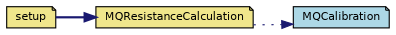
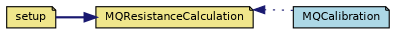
  digraph {
    rankdir=LR
    node [color=black fillcolor=khaki fontname=Helvetica fontsize=10 shape=note style=filled]
    edge [color=midnightblue fontname=Helvetica fontsize=10 labelfontname=Helvetica labelfontsize=10]
    n1 [fontcolor=black height=0.2 label=setup width=0.4]
    n2 [height=0.2 label=MQResistanceCalculation width=0.4]
    n3 [fillcolor=lightblue height=0.2 label=MQCalibration width=0.4]
    n1 -> n2 [style=bold]
-   n2 -> n3 [style=dotted]
+   n3 -> n2 [style=dotted]
  }
